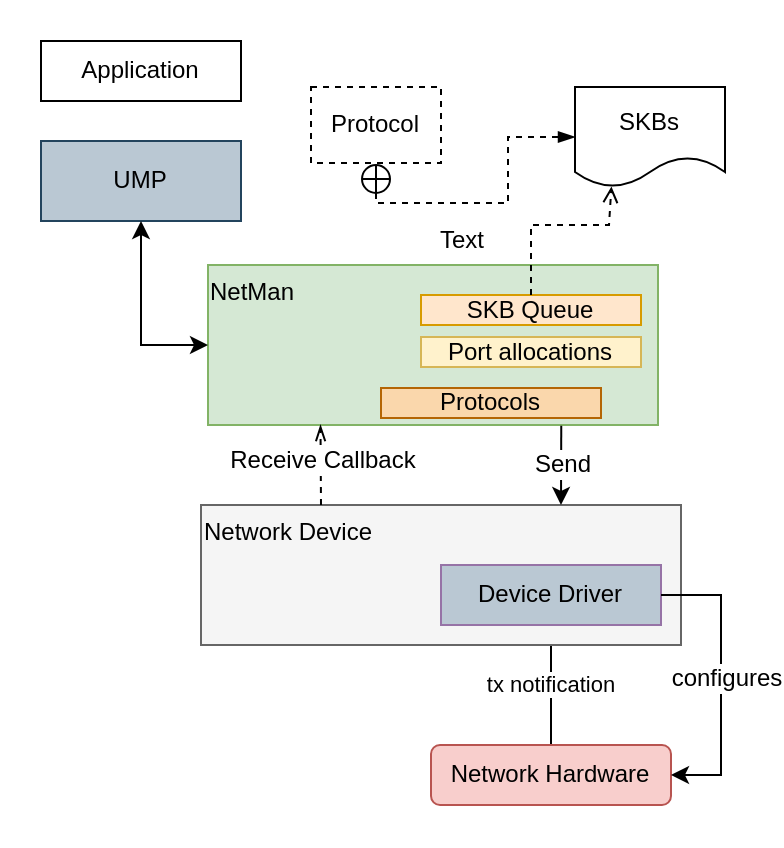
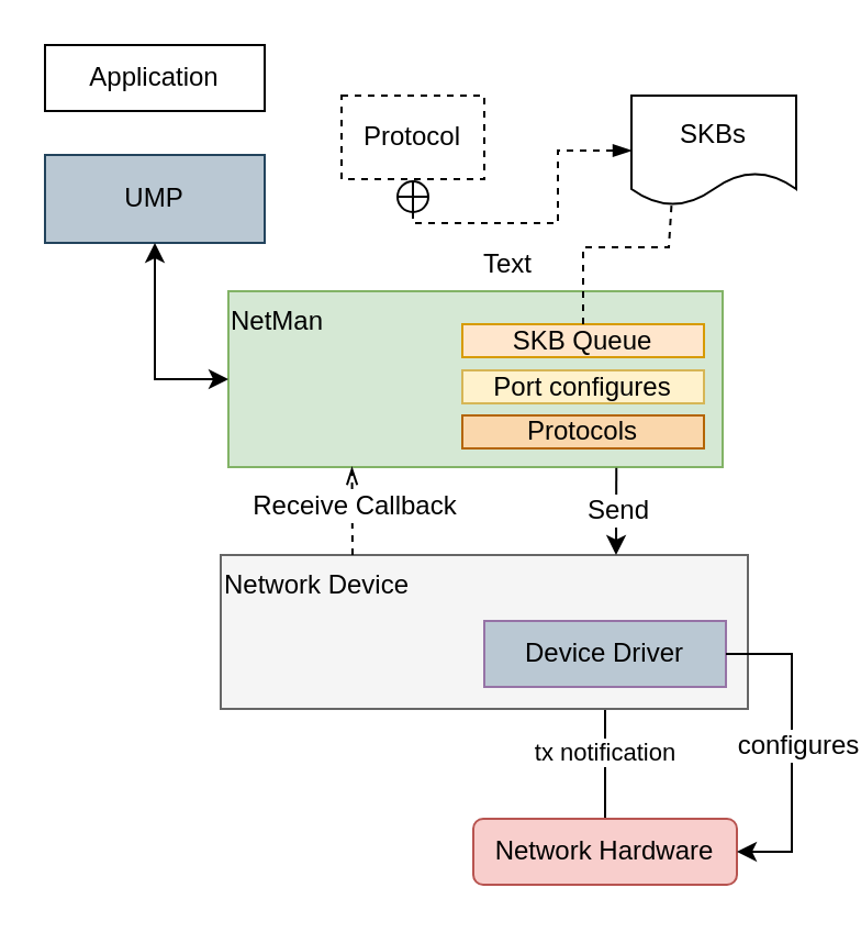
  <mxCell id="0" />
  <mxCell id="1" parent="0" />
  <mxCell id="2" value="tx notification" style="edgeStyle=orthogonalEdgeStyle;rounded=0;orthogonalLoop=1;jettySize=auto;html=1;exitX=0.5;exitY=0;exitDx=0;exitDy=0;entryX=0.5;entryY=1;entryDx=0;entryDy=0;" edge="1" parent="1" source="3" target="6"><mxGeometry relative="1" as="geometry" /></mxCell>
  <mxCell id="3" value="Network Hardware" style="rounded=1;whiteSpace=wrap;html=1;fillColor=#f8cecc;strokeColor=#b85450;" vertex="1" parent="1"><mxGeometry x="215" y="372" width="120" height="30" as="geometry" /></mxCell>
  <mxCell id="4" value="&lt;div style=&quot;text-align: left&quot;&gt;&lt;br&gt;&lt;/div&gt;" style="rounded=0;whiteSpace=wrap;html=1;labelPosition=center;verticalLabelPosition=middle;align=center;verticalAlign=middle;fillColor=#f5f5f5;strokeColor=#666666;fontColor=#333333;" vertex="1" parent="1"><mxGeometry x="100" y="252" width="240" height="70" as="geometry" /></mxCell>
  <mxCell id="5" value="Network Device" style="text;html=1;" vertex="1" parent="1"><mxGeometry x="100" y="252" width="110" height="30" as="geometry" /></mxCell>
  <mxCell id="6" value="&lt;div style=&quot;text-align: left&quot;&gt;Device Driver&lt;/div&gt;" style="rounded=0;whiteSpace=wrap;html=1;labelPosition=center;verticalLabelPosition=middle;align=center;verticalAlign=middle;fillColor=#bac8d3;strokeColor=#9673a6;" vertex="1" parent="1"><mxGeometry x="220" y="282" width="110" height="30" as="geometry" /></mxCell>
  <mxCell id="7" value="&lt;div style=&quot;text-align: left&quot;&gt;&lt;br&gt;&lt;/div&gt;" style="rounded=0;whiteSpace=wrap;html=1;labelPosition=center;verticalLabelPosition=middle;align=center;verticalAlign=middle;fillColor=#d5e8d4;strokeColor=#82b366;" vertex="1" parent="1"><mxGeometry x="103.5" y="132" width="225" height="80" as="geometry" /></mxCell>
  <mxCell id="8" value="NetMan" style="text;html=1;" vertex="1" parent="1"><mxGeometry x="102.5" y="132" width="120" height="30" as="geometry" /></mxCell>
  <mxCell id="9" value="" style="endArrow=openThin;dashed=1;html=1;entryX=0.25;entryY=1;entryDx=0;entryDy=0;exitX=0.25;exitY=0;exitDx=0;exitDy=0;startArrow=none;startFill=0;endFill=0;" edge="1" parent="1" source="4" target="7"><mxGeometry width="50" height="50" relative="1" as="geometry"><mxPoint x="120" y="222" as="sourcePoint" /><mxPoint x="170" y="172" as="targetPoint" /></mxGeometry></mxCell>
  <mxCell id="10" value="Receive Callback" style="text;html=1;resizable=0;points=[];align=center;verticalAlign=middle;labelBackgroundColor=#ffffff;" vertex="1" connectable="0" parent="9"><mxGeometry x="0.119" y="-1" relative="1" as="geometry"><mxPoint as="offset" /></mxGeometry></mxCell>
  <mxCell id="11" style="edgeStyle=orthogonalEdgeStyle;rounded=0;orthogonalLoop=1;jettySize=auto;html=1;entryX=0.75;entryY=0;entryDx=0;entryDy=0;exitX=0.785;exitY=1.005;exitDx=0;exitDy=0;exitPerimeter=0;" edge="1" parent="1" source="7" target="4"><mxGeometry relative="1" as="geometry"><mxPoint x="280" y="212" as="sourcePoint" /><mxPoint x="280" y="202" as="targetPoint" /></mxGeometry></mxCell>
  <mxCell id="12" value="Send" style="text;html=1;resizable=0;points=[];align=center;verticalAlign=middle;labelBackgroundColor=#ffffff;" vertex="1" connectable="0" parent="11"><mxGeometry x="-0.355" y="-2" relative="1" as="geometry"><mxPoint x="2" y="6" as="offset" /></mxGeometry></mxCell>
  <mxCell id="13" value="Application" style="rounded=0;whiteSpace=wrap;html=1;fillColor=none;" vertex="1" parent="1"><mxGeometry x="20" y="20" width="100" height="30" as="geometry" /></mxCell>
  <mxCell id="14" value="UMP" style="rounded=0;whiteSpace=wrap;html=1;fillColor=#bac8d3;strokeColor=#23445d;" vertex="1" parent="1"><mxGeometry x="20" y="70" width="100" height="40" as="geometry" /></mxCell>
  <mxCell id="15" value="" style="endArrow=classic;startArrow=classic;html=1;entryX=0.5;entryY=1;entryDx=0;entryDy=0;exitX=0;exitY=0.5;exitDx=0;exitDy=0;rounded=0;" edge="1" parent="1" source="7" target="14"><mxGeometry width="50" height="50" relative="1" as="geometry"><mxPoint x="20" y="552" as="sourcePoint" /><mxPoint x="70" y="502" as="targetPoint" /><Array as="points"><mxPoint x="70" y="172" /></Array></mxGeometry></mxCell>
  <mxCell id="16" value="&lt;div style=&quot;text-align: left&quot;&gt;SKB Queue&lt;/div&gt;" style="rounded=0;whiteSpace=wrap;html=1;labelPosition=center;verticalLabelPosition=middle;align=center;verticalAlign=middle;fillColor=#ffe6cc;strokeColor=#d79b00;" vertex="1" parent="1"><mxGeometry x="210" y="147" width="110" height="15" as="geometry" /></mxCell>
  <mxCell id="17" value="SKBs" style="shape=document;whiteSpace=wrap;html=1;boundedLbl=1;rounded=1;fillColor=none;" vertex="1" parent="1"><mxGeometry x="287" y="43" width="75" height="50" as="geometry" /></mxCell>
- <mxCell id="18" value="" style="endArrow=open;dashed=1;html=1;entryX=0.243;entryY=0.996;entryDx=0;entryDy=0;entryPerimeter=0;exitX=0.5;exitY=0;exitDx=0;exitDy=0;rounded=0;" edge="1" parent="1" source="16" target="17"><mxGeometry width="50" height="50" relative="1" as="geometry"><mxPoint x="20" y="552" as="sourcePoint" /><mxPoint x="70" y="502" as="targetPoint" /><Array as="points"><mxPoint x="265" y="112" /><mxPoint x="304" y="112" /></Array></mxGeometry></mxCell>
+ <mxCell id="18" value="" style="endArrow=none;dashed=1;html=1;entryX=0.243;entryY=0.996;entryDx=0;entryDy=0;entryPerimeter=0;exitX=0.5;exitY=0;exitDx=0;exitDy=0;rounded=0;" edge="1" parent="1" source="16" target="17"><mxGeometry width="50" height="50" relative="1" as="geometry"><mxPoint x="20" y="552" as="sourcePoint" /><mxPoint x="70" y="502" as="targetPoint" /><Array as="points"><mxPoint x="265" y="112" /><mxPoint x="304" y="112" /></Array></mxGeometry></mxCell>
  <mxCell id="19" value="" style="endArrow=classic;html=1;exitX=1;exitY=0.5;exitDx=0;exitDy=0;entryX=1;entryY=0.5;entryDx=0;entryDy=0;rounded=0;" edge="1" parent="1" source="6" target="3"><mxGeometry width="50" height="50" relative="1" as="geometry"><mxPoint x="20" y="502" as="sourcePoint" /><mxPoint x="70" y="452" as="targetPoint" /><Array as="points"><mxPoint x="360" y="297" /><mxPoint x="360" y="387" /></Array></mxGeometry></mxCell>
  <mxCell id="20" value="configures" style="text;html=1;resizable=0;points=[];align=center;verticalAlign=middle;labelBackgroundColor=#ffffff;" vertex="1" connectable="0" parent="19"><mxGeometry x="0.262" y="-2" relative="1" as="geometry"><mxPoint x="4" y="-19.5" as="offset" /></mxGeometry></mxCell>
- <mxCell id="21" value="&lt;div style=&quot;text-align: left&quot;&gt;Port allocations&lt;/div&gt;" style="rounded=0;whiteSpace=wrap;html=1;labelPosition=center;verticalLabelPosition=middle;align=center;verticalAlign=middle;fillColor=#fff2cc;strokeColor=#d6b656;" vertex="1" parent="1"><mxGeometry x="210" y="168" width="110" height="15" as="geometry" /></mxCell>
+ <mxCell id="21" value="&lt;div style=&quot;text-align: left&quot;&gt;Port configures&lt;/div&gt;" style="rounded=0;whiteSpace=wrap;html=1;labelPosition=center;verticalLabelPosition=middle;align=center;verticalAlign=middle;fillColor=#fff2cc;strokeColor=#d6b656;" vertex="1" parent="1"><mxGeometry x="210" y="168" width="110" height="15" as="geometry" /></mxCell>
  <mxCell id="22" style="edgeStyle=orthogonalEdgeStyle;rounded=0;orthogonalLoop=1;jettySize=auto;html=1;exitX=0.5;exitY=1;exitDx=0;exitDy=0;startArrow=circlePlus;startFill=0;endArrow=blockThin;endFill=1;dashed=1;" edge="1" parent="1" source="23" target="17"><mxGeometry relative="1" as="geometry" /></mxCell>
  <mxCell id="23" value="&lt;div style=&quot;text-align: left&quot;&gt;Protocol&lt;/div&gt;" style="rounded=0;whiteSpace=wrap;html=1;labelPosition=center;verticalLabelPosition=middle;align=center;verticalAlign=middle;fillColor=none;dashed=1;" vertex="1" parent="1"><mxGeometry x="155" y="43" width="65" height="38" as="geometry" /></mxCell>
- <mxCell id="24" value="&lt;div style=&quot;text-align: left&quot;&gt;Protocols&lt;/div&gt;" style="rounded=0;whiteSpace=wrap;html=1;labelPosition=center;verticalLabelPosition=middle;align=center;verticalAlign=middle;fillColor=#fad7ac;strokeColor=#b46504;" vertex="1" parent="1"><mxGeometry x="190" y="193.5" width="110" height="15" as="geometry" /></mxCell>
+ <mxCell id="24" value="&lt;div style=&quot;text-align: left&quot;&gt;Protocols&lt;/div&gt;" style="rounded=0;whiteSpace=wrap;html=1;labelPosition=center;verticalLabelPosition=middle;align=center;verticalAlign=middle;fillColor=#fad7ac;strokeColor=#b46504;" vertex="1" parent="1"><mxGeometry x="210" y="188.5" width="110" height="15" as="geometry" /></mxCell>
  <mxCell id="25" value="Text" style="text;html=1;resizable=0;points=[];autosize=1;align=left;verticalAlign=top;spacingTop=-4;" vertex="1" parent="1"><mxGeometry x="218" y="110" width="40" height="20" as="geometry" /></mxCell>
